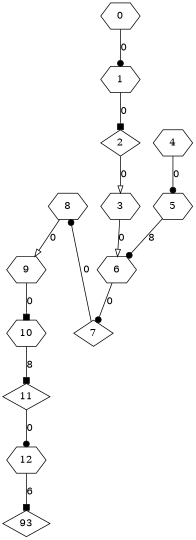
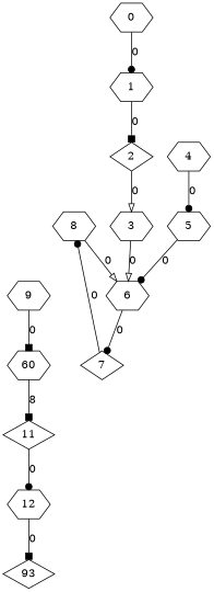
  digraph {
    node [shape=hexagon]
    edge [arrowhead=dot]
    n1 [label=93 shape=diamond]
    0
    1
    2 [shape=diamond]
    3
    6
    4
    5
    7 [shape=diamond]
    8
    9
-   10
+   10 [label=60]
    11 [shape=diamond]
    12
    0 -> 1 [label=0]
    1 -> 2 [arrowhead=box label=0]
    2 -> 3 [arrowhead=onormal label=0]
    3 -> 6 [arrowhead=onormal label=0]
    6 -> 7 [label=0]
    4 -> 5 [label=0]
-   5 -> 6 [label=8]
+   5 -> 6 [label=0]
    7 -> 8 [label=0]
-   8 -> 9 [arrowhead=onormal label=0]
+   8 -> 6 [arrowhead=onormal label=0]
    9 -> 10 [arrowhead=box label=0]
    10 -> 11 [arrowhead=box label=8]
    11 -> 12 [label=0]
-   12 -> n1 [arrowhead=box label=6]
+   12 -> n1 [arrowhead=box label=0]
  }
